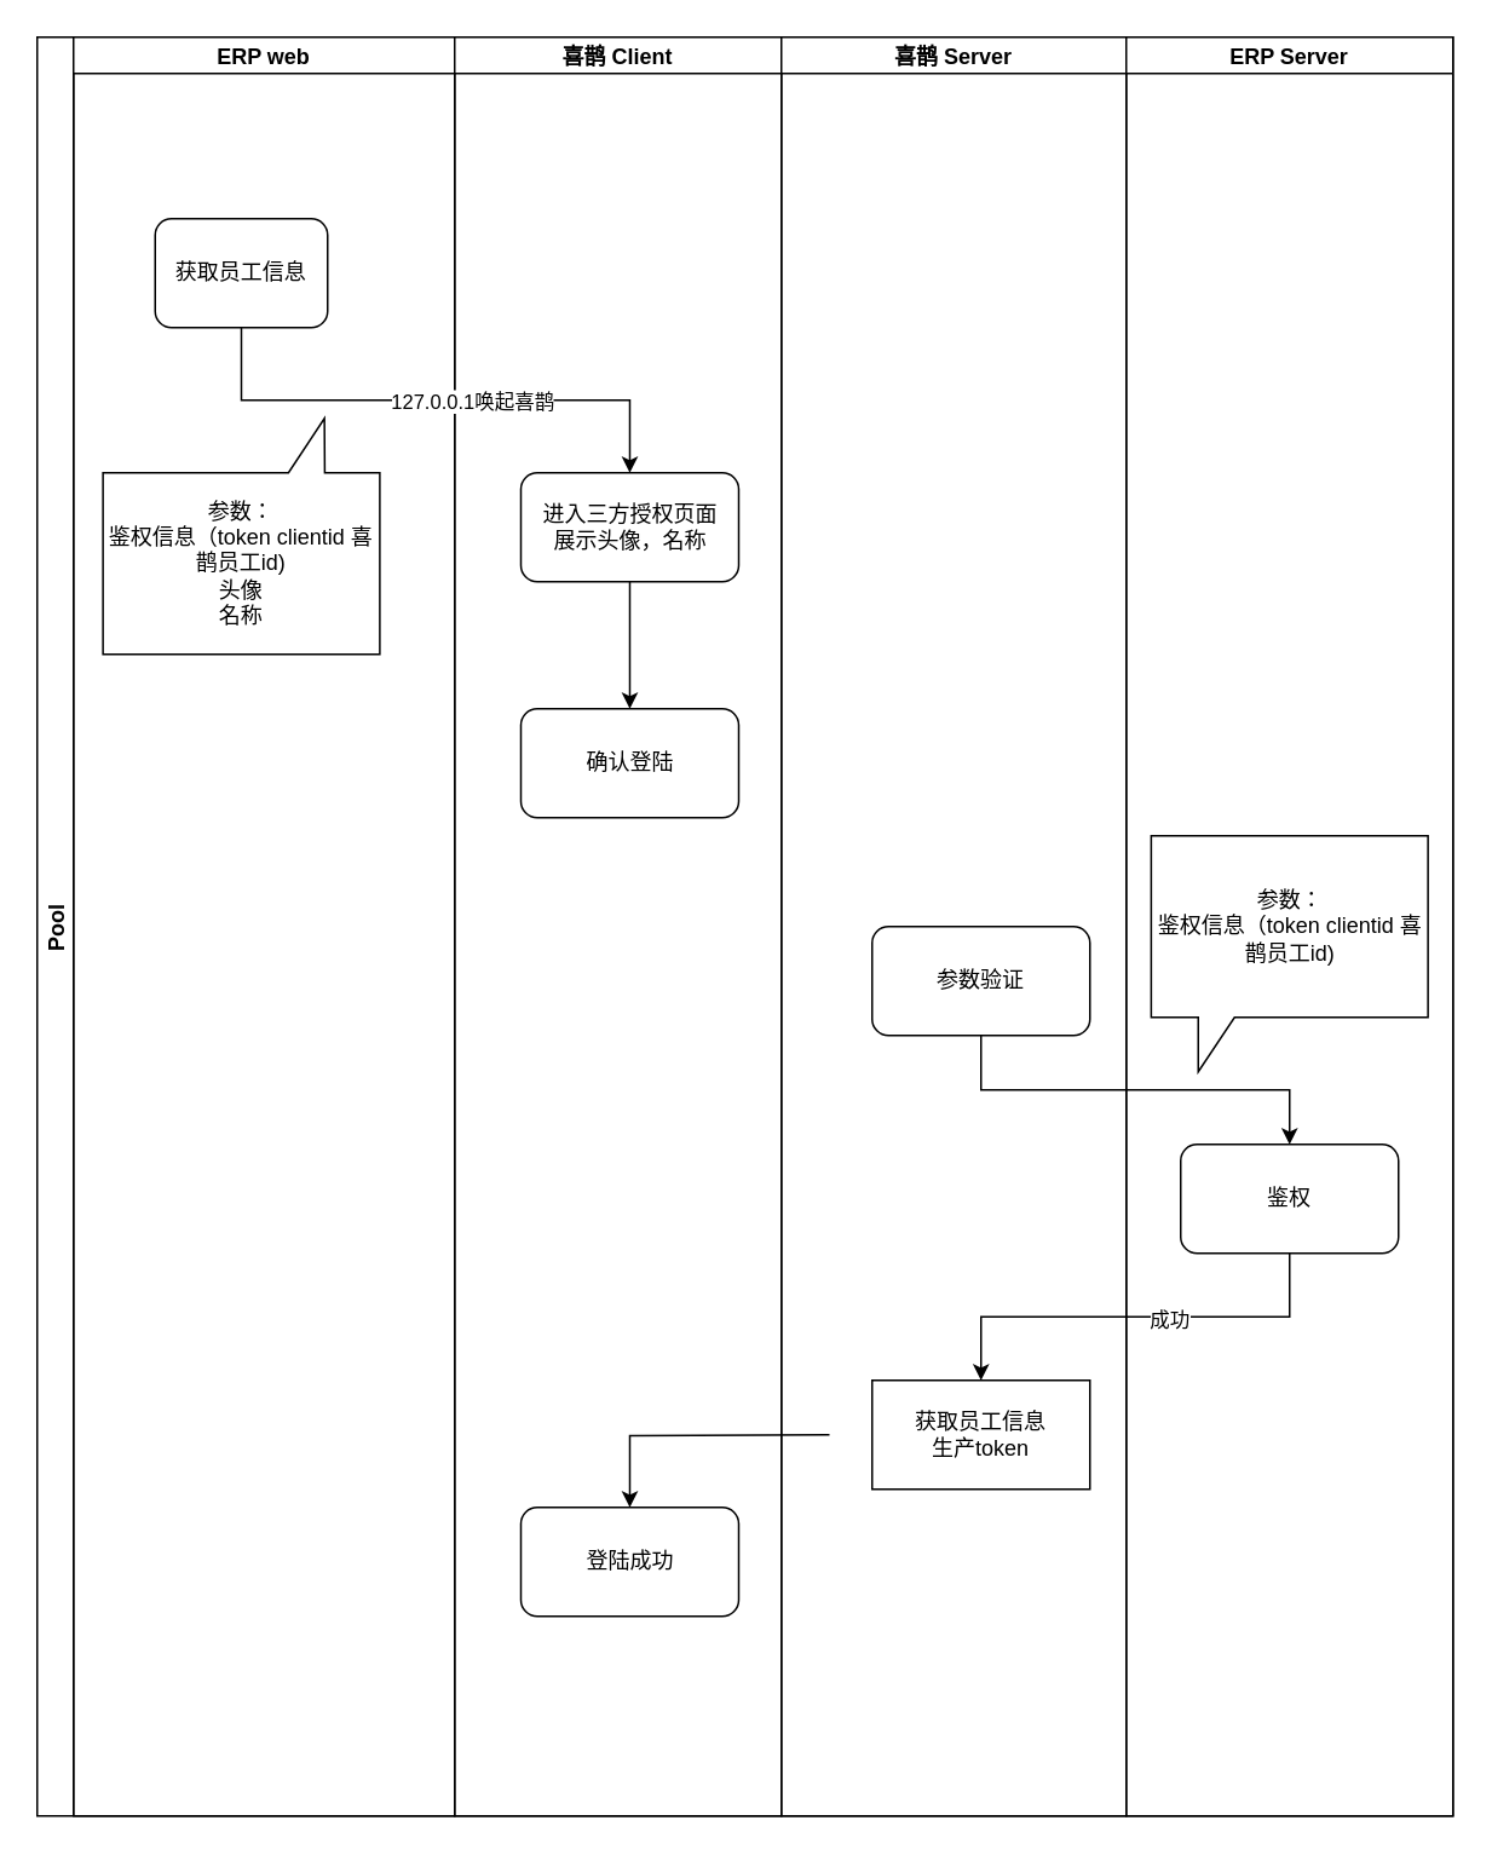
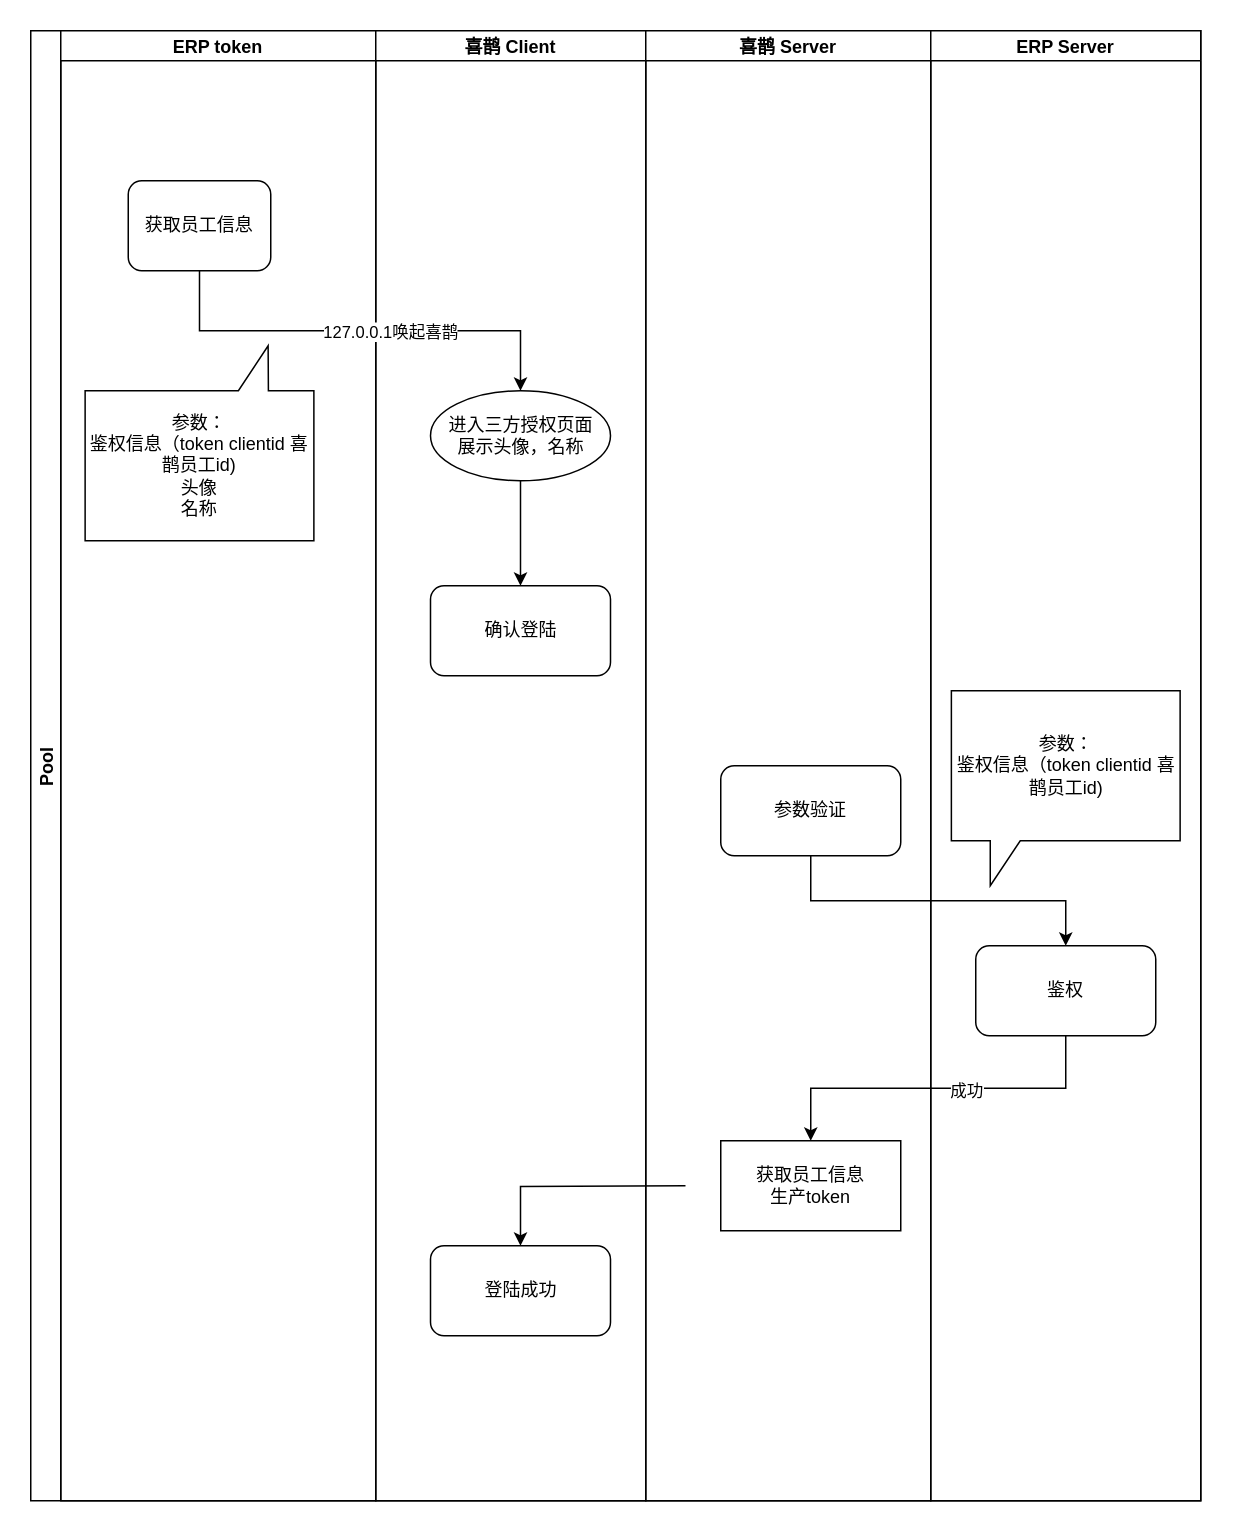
  <mxCell id="0" />
  <mxCell id="1" parent="0" />
  <mxCell id="2" value="Pool" style="swimlane;childLayout=stackLayout;resizeParent=1;resizeParentMax=0;startSize=20;horizontal=0;horizontalStack=1;" parent="1" vertex="1"><mxGeometry x="20" y="20" width="780" height="980" as="geometry" /></mxCell>
- <mxCell id="3" value="ERP web" style="swimlane;startSize=20;" parent="2" vertex="1"><mxGeometry x="20" width="210" height="980" as="geometry" /></mxCell>
+ <mxCell id="3" value="ERP token" style="swimlane;startSize=20;" parent="2" vertex="1"><mxGeometry x="20" width="210" height="980" as="geometry" /></mxCell>
  <mxCell id="4" value="获取员工信息" style="rounded=1;whiteSpace=wrap;html=1;" parent="3" vertex="1"><mxGeometry x="45" y="100" width="95" height="60" as="geometry" /></mxCell>
  <mxCell id="5" value="参数：&lt;br&gt;鉴权信息（token clientid 喜鹊员工id)&lt;br&gt;头像&lt;br&gt;名称" style="shape=callout;whiteSpace=wrap;html=1;perimeter=calloutPerimeter;rotation=0;align=center;position2=0.8;base=20;size=30;position=0.67;flipV=1;" parent="3" vertex="1"><mxGeometry x="16.25" y="210" width="152.5" height="130" as="geometry" /></mxCell>
  <mxCell id="6" style="edgeStyle=orthogonalEdgeStyle;rounded=0;orthogonalLoop=1;jettySize=auto;html=1;" parent="2" target="11" edge="1"><mxGeometry relative="1" as="geometry"><mxPoint x="436.5" y="770" as="sourcePoint" /></mxGeometry></mxCell>
  <mxCell id="7" value="喜鹊 Client" style="swimlane;startSize=20;" parent="2" vertex="1"><mxGeometry x="230" width="180" height="980" as="geometry" /></mxCell>
  <mxCell id="8" style="edgeStyle=orthogonalEdgeStyle;rounded=0;orthogonalLoop=1;jettySize=auto;html=1;" parent="7" source="9" target="10" edge="1"><mxGeometry relative="1" as="geometry" /></mxCell>
- <mxCell id="9" value="进入三方授权页面&lt;br&gt;展示头像，名称" style="rounded=1;whiteSpace=wrap;html=1;" parent="7" vertex="1"><mxGeometry x="36.5" y="240" width="120" height="60" as="geometry" /></mxCell>
+ <mxCell id="9" value="进入三方授权页面&lt;br&gt;展示头像，名称" style="ellipse;whiteSpace=wrap;html=1;" parent="7" vertex="1"><mxGeometry x="36.5" y="240" width="120" height="60" as="geometry" /></mxCell>
  <mxCell id="10" value="确认登陆" style="rounded=1;whiteSpace=wrap;html=1;" parent="7" vertex="1"><mxGeometry x="36.5" y="370" width="120" height="60" as="geometry" /></mxCell>
  <mxCell id="11" value="登陆成功" style="rounded=1;whiteSpace=wrap;html=1;" parent="7" vertex="1"><mxGeometry x="36.5" y="810" width="120" height="60" as="geometry" /></mxCell>
  <mxCell id="12" value="喜鹊 Server" style="swimlane;startSize=20;" parent="2" vertex="1"><mxGeometry x="410" width="190" height="980" as="geometry" /></mxCell>
  <mxCell id="13" value="参数验证" style="rounded=1;whiteSpace=wrap;html=1;" parent="12" vertex="1"><mxGeometry x="50" y="490" width="120" height="60" as="geometry" /></mxCell>
  <mxCell id="14" value="获取员工信息&lt;br&gt;生产token" style="whiteSpace=wrap;html=1;rounded=0;" parent="12" vertex="1"><mxGeometry x="50" y="740" width="120" height="60" as="geometry" /></mxCell>
  <mxCell id="15" style="edgeStyle=orthogonalEdgeStyle;rounded=0;orthogonalLoop=1;jettySize=auto;html=1;exitX=0.5;exitY=1;exitDx=0;exitDy=0;" parent="2" source="13" target="19" edge="1"><mxGeometry relative="1" as="geometry" /></mxCell>
  <mxCell id="16" style="edgeStyle=orthogonalEdgeStyle;rounded=0;orthogonalLoop=1;jettySize=auto;html=1;entryX=0.5;entryY=0;entryDx=0;entryDy=0;exitX=0.5;exitY=1;exitDx=0;exitDy=0;" parent="2" source="19" target="14" edge="1"><mxGeometry relative="1" as="geometry" /></mxCell>
  <mxCell id="17" value="成功" style="edgeLabel;html=1;align=center;verticalAlign=middle;resizable=0;points=[];" parent="16" vertex="1" connectable="0"><mxGeometry x="-0.153" y="1" relative="1" as="geometry"><mxPoint as="offset" /></mxGeometry></mxCell>
  <mxCell id="18" value="ERP Server" style="swimlane;startSize=20;" parent="2" vertex="1"><mxGeometry x="600" width="180" height="980" as="geometry" /></mxCell>
  <mxCell id="19" value="鉴权" style="rounded=1;whiteSpace=wrap;html=1;" parent="18" vertex="1"><mxGeometry x="30" y="610" width="120" height="60" as="geometry" /></mxCell>
  <mxCell id="20" value="参数：&lt;br&gt;鉴权信息（token clientid 喜鹊员工id)" style="shape=callout;whiteSpace=wrap;html=1;perimeter=calloutPerimeter;rotation=0;align=center;position2=0.17;base=20;size=30;position=0.17;flipV=0;" parent="18" vertex="1"><mxGeometry x="13.75" y="440" width="152.5" height="130" as="geometry" /></mxCell>
  <mxCell id="21" style="edgeStyle=orthogonalEdgeStyle;rounded=0;orthogonalLoop=1;jettySize=auto;html=1;exitX=0.5;exitY=1;exitDx=0;exitDy=0;" parent="2" source="4" target="9" edge="1"><mxGeometry relative="1" as="geometry" /></mxCell>
  <mxCell id="22" value="127.0.0.1唤起喜鹊" style="edgeLabel;html=1;align=center;verticalAlign=middle;resizable=0;points=[];" parent="21" vertex="1" connectable="0"><mxGeometry x="0.23" y="2" relative="1" as="geometry"><mxPoint x="-14" y="2" as="offset" /></mxGeometry></mxCell>
  <mxCell id="23" value="流程图" parent="0" />
  <mxCell id="24" value="连接线" parent="0" />
